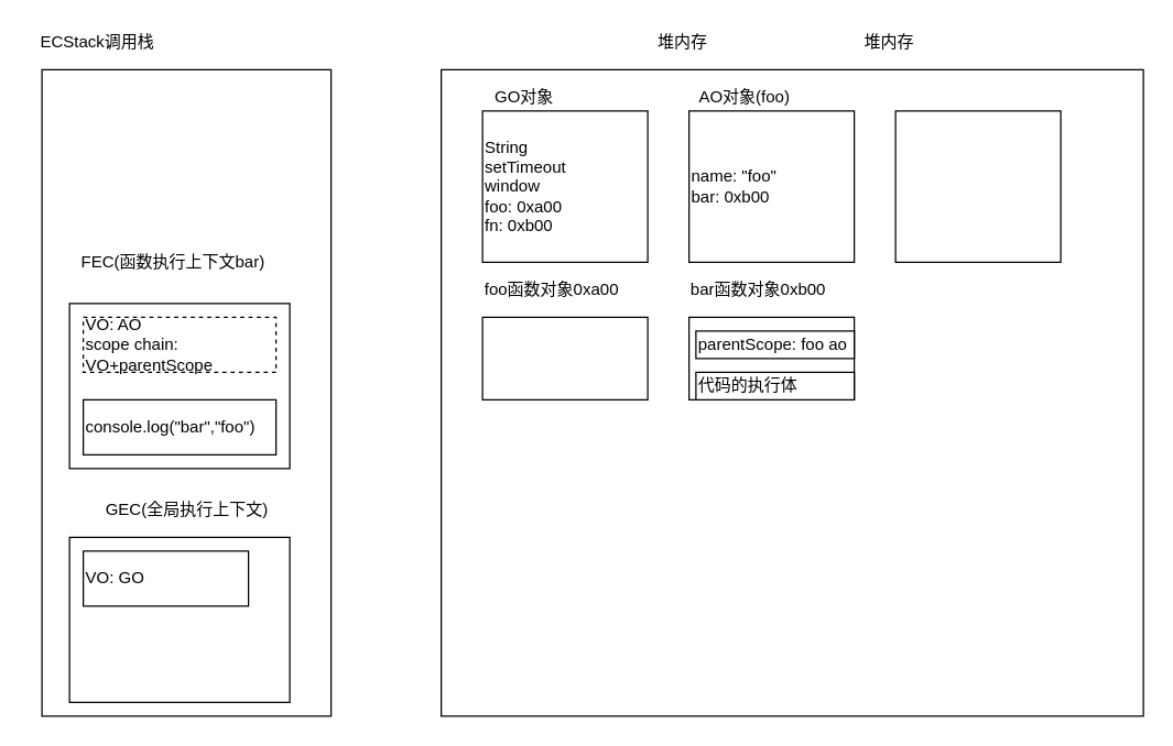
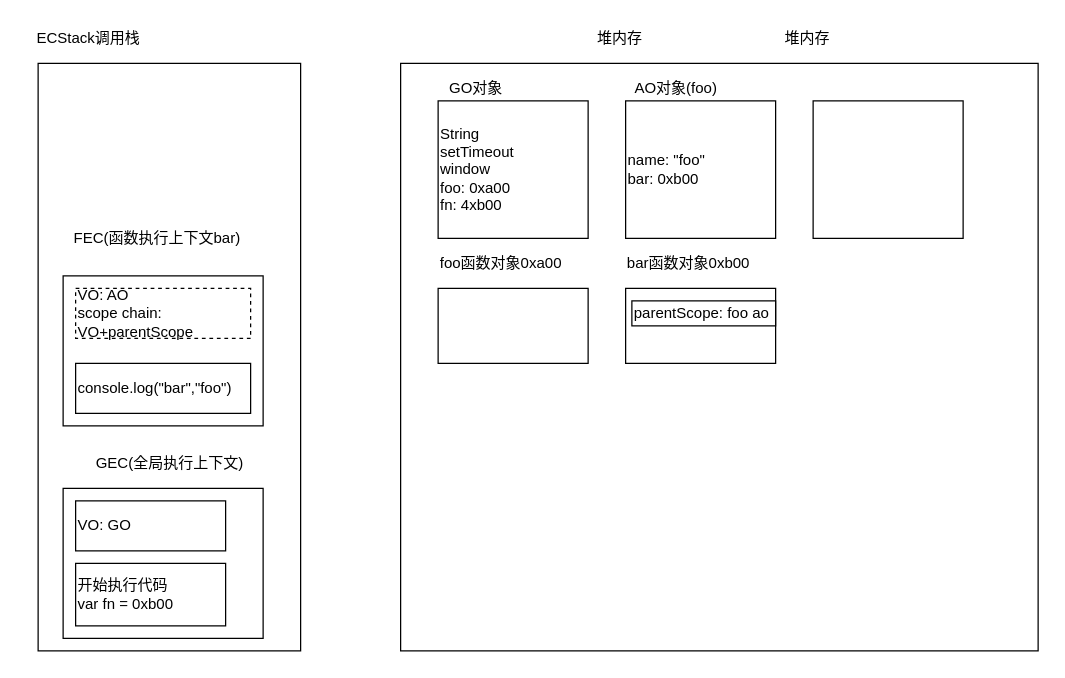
  <mxCell id="0" />
  <mxCell id="1" parent="0" />
  <mxCell id="2" value="" style="rounded=0;whiteSpace=wrap;html=1;" parent="1" vertex="1"><mxGeometry x="30" y="50" width="210" height="470" as="geometry" /></mxCell>
  <mxCell id="3" value="ECStack调用栈" style="text;html=1;align=center;verticalAlign=middle;resizable=0;points=[];autosize=1;strokeColor=none;" parent="1" vertex="1"><mxGeometry x="20" y="20" width="100" height="20" as="geometry" /></mxCell>
  <mxCell id="4" value="" style="rounded=0;whiteSpace=wrap;html=1;" parent="1" vertex="1"><mxGeometry x="320" y="50" width="510" height="470" as="geometry" /></mxCell>
  <mxCell id="5" value="堆内存" style="text;html=1;align=center;verticalAlign=middle;resizable=0;points=[];autosize=1;strokeColor=none;" parent="1" vertex="1"><mxGeometry x="470" y="20" width="50" height="20" as="geometry" /></mxCell>
- <mxCell id="6" value="String&lt;br&gt;setTimeout&lt;br&gt;window&lt;br&gt;foo: 0xa00&lt;br&gt;fn: 0xb00" style="rounded=0;whiteSpace=wrap;html=1;align=left;" parent="1" vertex="1"><mxGeometry x="350" y="80" width="120" height="110" as="geometry" /></mxCell>
+ <mxCell id="6" value="String&lt;br&gt;setTimeout&lt;br&gt;window&lt;br&gt;foo: 0xa00&lt;br&gt;fn: 4xb00" style="rounded=0;whiteSpace=wrap;html=1;align=left;" parent="1" vertex="1"><mxGeometry x="350" y="80" width="120" height="110" as="geometry" /></mxCell>
  <mxCell id="7" value="GO对象" style="text;html=1;align=center;verticalAlign=middle;resizable=0;points=[];autosize=1;strokeColor=none;" parent="1" vertex="1"><mxGeometry x="350" y="60" width="60" height="20" as="geometry" /></mxCell>
  <mxCell id="8" value="" style="rounded=0;whiteSpace=wrap;html=1;align=left;" parent="1" vertex="1"><mxGeometry x="50" y="390" width="160" height="120" as="geometry" /></mxCell>
  <mxCell id="9" value="GEC(全局执行上下文)" style="text;html=1;align=center;verticalAlign=middle;resizable=0;points=[];autosize=1;strokeColor=none;" parent="1" vertex="1"><mxGeometry x="70" y="360" width="130" height="20" as="geometry" /></mxCell>
  <mxCell id="10" value="VO: GO" style="rounded=0;whiteSpace=wrap;html=1;align=left;" parent="1" vertex="1"><mxGeometry x="60" y="400" width="120" height="40" as="geometry" /></mxCell>
+ <mxCell id="11" value="开始执行代码&lt;br&gt;var fn = 0xb00" style="rounded=0;whiteSpace=wrap;html=1;align=left;" parent="1" vertex="1"><mxGeometry x="60" y="450" width="120" height="50" as="geometry" /></mxCell>
  <mxCell id="12" value="" style="rounded=0;whiteSpace=wrap;html=1;align=left;" parent="1" vertex="1"><mxGeometry x="350" y="230" width="120" height="60" as="geometry" /></mxCell>
  <mxCell id="13" value="foo函数对象0xa00" style="text;html=1;align=center;verticalAlign=middle;resizable=0;points=[];autosize=1;strokeColor=none;" parent="1" vertex="1"><mxGeometry x="345" y="200" width="110" height="20" as="geometry" /></mxCell>
  <mxCell id="14" value="name: &quot;foo&quot;&lt;br&gt;bar: 0xb00" style="rounded=0;whiteSpace=wrap;html=1;align=left;" parent="1" vertex="1"><mxGeometry x="500" y="80" width="120" height="110" as="geometry" /></mxCell>
  <mxCell id="15" value="AO对象(foo)" style="text;html=1;align=center;verticalAlign=middle;resizable=0;points=[];autosize=1;strokeColor=none;" parent="1" vertex="1"><mxGeometry x="500" y="60" width="80" height="20" as="geometry" /></mxCell>
  <mxCell id="16" value="" style="rounded=0;whiteSpace=wrap;html=1;align=left;" parent="1" vertex="1"><mxGeometry x="500" y="230" width="120" height="60" as="geometry" /></mxCell>
  <mxCell id="17" value="bar函数对象0xb00" style="text;html=1;align=center;verticalAlign=middle;resizable=0;points=[];autosize=1;strokeColor=none;" parent="1" vertex="1"><mxGeometry x="495" y="200" width="110" height="20" as="geometry" /></mxCell>
  <mxCell id="18" value="" style="rounded=0;whiteSpace=wrap;html=1;align=left;" parent="1" vertex="1"><mxGeometry x="50" y="220" width="160" height="120" as="geometry" /></mxCell>
  <mxCell id="19" value="FEC(函数执行上下文bar)" style="text;html=1;align=center;verticalAlign=middle;resizable=0;points=[];autosize=1;strokeColor=none;" parent="1" vertex="1"><mxGeometry x="50" y="180" width="150" height="20" as="geometry" /></mxCell>
  <mxCell id="20" value="堆内存" style="text;html=1;align=center;verticalAlign=middle;resizable=0;points=[];autosize=1;strokeColor=none;" parent="1" vertex="1"><mxGeometry x="620" y="20" width="50" height="20" as="geometry" /></mxCell>
  <mxCell id="21" value="" style="rounded=0;whiteSpace=wrap;html=1;align=left;" parent="1" vertex="1"><mxGeometry x="650" y="80" width="120" height="110" as="geometry" /></mxCell>
  <mxCell id="22" value="VO: AO&lt;br&gt;scope chain: VO+parentScope" style="rounded=0;whiteSpace=wrap;html=1;align=left;dashed=1;" parent="1" vertex="1"><mxGeometry x="60" y="230" width="140" height="40" as="geometry" /></mxCell>
  <mxCell id="23" value="console.log(&quot;bar&quot;,&quot;foo&quot;)" style="rounded=0;whiteSpace=wrap;html=1;align=left;" parent="1" vertex="1"><mxGeometry x="60" y="290" width="140" height="40" as="geometry" /></mxCell>
  <mxCell id="24" value="parentScope: foo ao" style="rounded=0;whiteSpace=wrap;html=1;align=left;" parent="1" vertex="1"><mxGeometry x="505" y="240" width="115" height="20" as="geometry" /></mxCell>
- <mxCell id="25" value="代码的执行体" style="rounded=0;whiteSpace=wrap;html=1;align=left;" parent="1" vertex="1"><mxGeometry x="505" y="270" width="115" height="20" as="geometry" /></mxCell>
